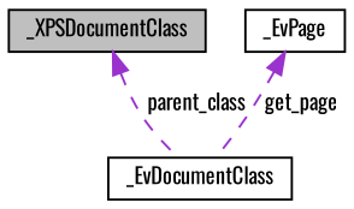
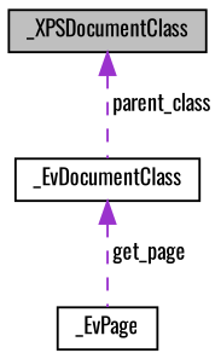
  digraph {
    fontname=Oswald
    node [color=black fillcolor=white fontname=Oswald fontsize=10 shape=record style=filled]
    edge [color=darkorchid3 dir=back fontname=Oswald fontsize=10 labelfontname=Helvetica labelfontsize=10 style=dashed]
    n1 [fillcolor=grey75 fontcolor=black height=0.2 label=_XPSDocumentClass width=0.4]
    n2 [height=0.2 label=_EvDocumentClass width=0.4]
    n3 [height=0.2 label=_EvPage width=0.4]
    n1 -> n2 [label=" parent_class"]
-   n3 -> n2 [label=" get_page"]
+   n2 -> n3 [label=" get_page"]
  }
